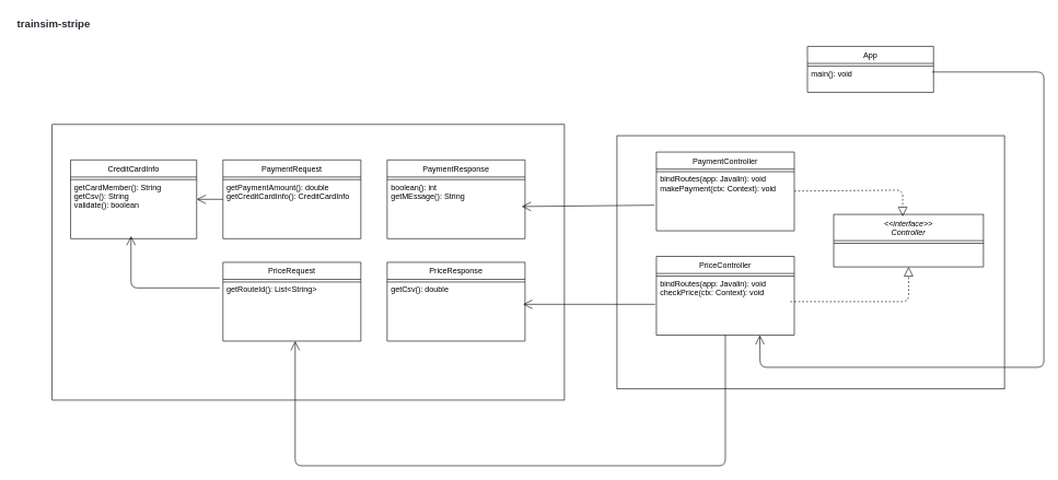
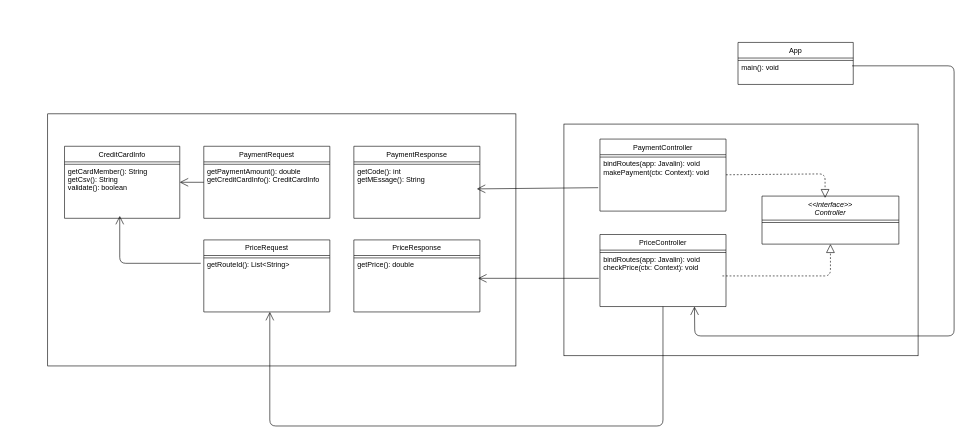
  <mxCell id="0" />
  <mxCell id="1" parent="0" />
  <mxCell id="2" value="" style="rounded=0;whiteSpace=wrap;html=1;" parent="1" vertex="1"><mxGeometry x="79" y="189" width="780" height="420" as="geometry" /></mxCell>
- <mxCell id="3" value="&lt;span class=&quot;mx-1&quot; style=&quot;box-sizing: border-box ; margin-right: 4px ; margin-left: 4px ; color: rgb(36 , 41 , 47) ; font-size: 16px ; font-style: normal ; letter-spacing: normal ; text-indent: 0px ; text-transform: none ; word-spacing: 0px ; background-color: rgb(255 , 255 , 255)&quot;&gt;&lt;b&gt;trainsim-stripe&lt;/b&gt;&lt;br&gt;&lt;/span&gt;" style="text;whiteSpace=wrap;html=1;" parent="1" vertex="1"><mxGeometry x="20" y="20" width="139" height="50" as="geometry" /></mxCell>
  <mxCell id="4" value="PaymentRequest" style="swimlane;fontStyle=0;align=center;verticalAlign=top;childLayout=stackLayout;horizontal=1;startSize=26;horizontalStack=0;resizeParent=1;resizeLast=0;collapsible=1;marginBottom=0;rounded=0;shadow=0;strokeWidth=1;" vertex="1" parent="1"><mxGeometry x="339" y="243" width="210" height="120" as="geometry"><mxRectangle x="550" y="140" width="160" height="26" as="alternateBounds" /></mxGeometry></mxCell>
  <mxCell id="5" value="" style="line;html=1;strokeWidth=1;align=left;verticalAlign=middle;spacingTop=-1;spacingLeft=3;spacingRight=3;rotatable=0;labelPosition=right;points=[];portConstraint=eastwest;" vertex="1" parent="4"><mxGeometry y="26" width="210" height="8" as="geometry" /></mxCell>
  <mxCell id="6" value="getCardMember(): String&#10;getCsv(): String&#10;validate(): boolean" style="text;align=left;verticalAlign=top;spacingLeft=4;spacingRight=4;overflow=hidden;rotatable=0;points=[[0,0.5],[1,0.5]];portConstraint=eastwest;" vertex="1" parent="1"><mxGeometry x="107" y="271" width="192" height="92" as="geometry" /></mxCell>
  <mxCell id="7" value="CreditCardInfo" style="swimlane;fontStyle=0;align=center;verticalAlign=top;childLayout=stackLayout;horizontal=1;startSize=26;horizontalStack=0;resizeParent=1;resizeLast=0;collapsible=1;marginBottom=0;rounded=0;shadow=0;strokeWidth=1;" vertex="1" parent="1"><mxGeometry x="107" y="243" width="192" height="120" as="geometry"><mxRectangle x="550" y="140" width="160" height="26" as="alternateBounds" /></mxGeometry></mxCell>
  <mxCell id="8" value="" style="line;html=1;strokeWidth=1;align=left;verticalAlign=middle;spacingTop=-1;spacingLeft=3;spacingRight=3;rotatable=0;labelPosition=right;points=[];portConstraint=eastwest;" vertex="1" parent="7"><mxGeometry y="26" width="192" height="8" as="geometry" /></mxCell>
  <mxCell id="9" value="getPaymentAmount(): double&#10;getCreditCardInfo(): CreditCardInfo&#10;" style="text;align=left;verticalAlign=top;spacingLeft=4;spacingRight=4;overflow=hidden;rotatable=0;points=[[0,0.5],[1,0.5]];portConstraint=eastwest;" vertex="1" parent="1"><mxGeometry x="339" y="271" width="210" height="48" as="geometry" /></mxCell>
  <mxCell id="10" value="" style="endArrow=open;endFill=1;endSize=12;html=1;exitX=0;exitY=0.667;exitDx=0;exitDy=0;exitPerimeter=0;entryX=1;entryY=0.5;entryDx=0;entryDy=0;" edge="1" parent="1" source="9" target="7"><mxGeometry width="160" relative="1" as="geometry"><mxPoint x="179" y="299" as="sourcePoint" /><mxPoint x="339" y="299" as="targetPoint" /></mxGeometry></mxCell>
  <mxCell id="11" value="PaymentResponse" style="swimlane;fontStyle=0;align=center;verticalAlign=top;childLayout=stackLayout;horizontal=1;startSize=26;horizontalStack=0;resizeParent=1;resizeLast=0;collapsible=1;marginBottom=0;rounded=0;shadow=0;strokeWidth=1;" vertex="1" parent="1"><mxGeometry x="589" y="243" width="210" height="120" as="geometry"><mxRectangle x="550" y="140" width="160" height="26" as="alternateBounds" /></mxGeometry></mxCell>
  <mxCell id="12" value="" style="line;html=1;strokeWidth=1;align=left;verticalAlign=middle;spacingTop=-1;spacingLeft=3;spacingRight=3;rotatable=0;labelPosition=right;points=[];portConstraint=eastwest;" vertex="1" parent="11"><mxGeometry y="26" width="210" height="8" as="geometry" /></mxCell>
- <mxCell id="13" value="boolean(): int&#10;getMEssage(): String" style="text;align=left;verticalAlign=top;spacingLeft=4;spacingRight=4;overflow=hidden;rotatable=0;points=[[0,0.5],[1,0.5]];portConstraint=eastwest;" vertex="1" parent="1"><mxGeometry x="589" y="271" width="210" height="48" as="geometry" /></mxCell>
+ <mxCell id="13" value="getCode(): int&#10;getMEssage(): String" style="text;align=left;verticalAlign=top;spacingLeft=4;spacingRight=4;overflow=hidden;rotatable=0;points=[[0,0.5],[1,0.5]];portConstraint=eastwest;" vertex="1" parent="1"><mxGeometry x="589" y="271" width="210" height="48" as="geometry" /></mxCell>
  <mxCell id="14" value="PriceRequest" style="swimlane;fontStyle=0;align=center;verticalAlign=top;childLayout=stackLayout;horizontal=1;startSize=26;horizontalStack=0;resizeParent=1;resizeLast=0;collapsible=1;marginBottom=0;rounded=0;shadow=0;strokeWidth=1;" vertex="1" parent="1"><mxGeometry x="339" y="399" width="210" height="120" as="geometry"><mxRectangle x="550" y="140" width="160" height="26" as="alternateBounds" /></mxGeometry></mxCell>
  <mxCell id="15" value="" style="line;html=1;strokeWidth=1;align=left;verticalAlign=middle;spacingTop=-1;spacingLeft=3;spacingRight=3;rotatable=0;labelPosition=right;points=[];portConstraint=eastwest;" vertex="1" parent="14"><mxGeometry y="26" width="210" height="8" as="geometry" /></mxCell>
  <mxCell id="16" value="getRouteId(): List&lt;String&gt;" style="text;align=left;verticalAlign=top;spacingLeft=4;spacingRight=4;overflow=hidden;rotatable=0;points=[[0,0.5],[1,0.5]];portConstraint=eastwest;" vertex="1" parent="1"><mxGeometry x="339" y="427" width="210" height="48" as="geometry" /></mxCell>
  <mxCell id="17" value="PriceResponse" style="swimlane;fontStyle=0;align=center;verticalAlign=top;childLayout=stackLayout;horizontal=1;startSize=26;horizontalStack=0;resizeParent=1;resizeLast=0;collapsible=1;marginBottom=0;rounded=0;shadow=0;strokeWidth=1;" vertex="1" parent="1"><mxGeometry x="589" y="399" width="210" height="120" as="geometry"><mxRectangle x="550" y="140" width="160" height="26" as="alternateBounds" /></mxGeometry></mxCell>
  <mxCell id="18" value="" style="line;html=1;strokeWidth=1;align=left;verticalAlign=middle;spacingTop=-1;spacingLeft=3;spacingRight=3;rotatable=0;labelPosition=right;points=[];portConstraint=eastwest;" vertex="1" parent="17"><mxGeometry y="26" width="210" height="8" as="geometry" /></mxCell>
- <mxCell id="19" value="getCsv(): double" style="text;align=left;verticalAlign=top;spacingLeft=4;spacingRight=4;overflow=hidden;rotatable=0;points=[[0,0.5],[1,0.5]];portConstraint=eastwest;" vertex="1" parent="1"><mxGeometry x="589" y="427" width="210" height="48" as="geometry" /></mxCell>
+ <mxCell id="19" value="getPrice(): double" style="text;align=left;verticalAlign=top;spacingLeft=4;spacingRight=4;overflow=hidden;rotatable=0;points=[[0,0.5],[1,0.5]];portConstraint=eastwest;" vertex="1" parent="1"><mxGeometry x="589" y="427" width="210" height="48" as="geometry" /></mxCell>
  <mxCell id="20" value="" style="endArrow=open;endFill=1;endSize=12;html=1;exitX=-0.024;exitY=0.229;exitDx=0;exitDy=0;exitPerimeter=0;" edge="1" parent="1" source="16"><mxGeometry width="160" relative="1" as="geometry"><mxPoint x="179" y="469" as="sourcePoint" /><mxPoint x="199" y="359" as="targetPoint" /><Array as="points"><mxPoint x="199" y="438" /></Array></mxGeometry></mxCell>
  <mxCell id="21" value="" style="rounded=0;whiteSpace=wrap;html=1;" vertex="1" parent="1"><mxGeometry x="939" y="206" width="590" height="386" as="geometry" /></mxCell>
  <mxCell id="22" value="&lt;&lt;interface&gt;&gt;&#10;Controller" style="swimlane;fontStyle=2;align=center;verticalAlign=top;childLayout=stackLayout;horizontal=1;startSize=40;horizontalStack=0;resizeParent=1;resizeLast=0;collapsible=1;marginBottom=0;rounded=0;shadow=0;strokeWidth=1;" vertex="1" parent="1"><mxGeometry x="1269" y="326" width="228" height="80" as="geometry"><mxRectangle x="230" y="140" width="160" height="26" as="alternateBounds" /></mxGeometry></mxCell>
  <mxCell id="23" value="" style="line;html=1;strokeWidth=1;align=left;verticalAlign=middle;spacingTop=-1;spacingLeft=3;spacingRight=3;rotatable=0;labelPosition=right;points=[];portConstraint=eastwest;" vertex="1" parent="22"><mxGeometry y="40" width="228" height="8" as="geometry" /></mxCell>
  <mxCell id="24" value="PaymentController" style="swimlane;fontStyle=0;align=center;verticalAlign=top;childLayout=stackLayout;horizontal=1;startSize=26;horizontalStack=0;resizeParent=1;resizeLast=0;collapsible=1;marginBottom=0;rounded=0;shadow=0;strokeWidth=1;" vertex="1" parent="1"><mxGeometry x="999" y="231" width="210" height="120" as="geometry"><mxRectangle x="550" y="140" width="160" height="26" as="alternateBounds" /></mxGeometry></mxCell>
  <mxCell id="25" value="" style="line;html=1;strokeWidth=1;align=left;verticalAlign=middle;spacingTop=-1;spacingLeft=3;spacingRight=3;rotatable=0;labelPosition=right;points=[];portConstraint=eastwest;" vertex="1" parent="24"><mxGeometry y="26" width="210" height="8" as="geometry" /></mxCell>
  <mxCell id="26" value="bindRoutes(app: Javalin): void&#10;makePayment(ctx: Context): void" style="text;align=left;verticalAlign=top;spacingLeft=4;spacingRight=4;overflow=hidden;rotatable=0;points=[[0,0.5],[1,0.5]];portConstraint=eastwest;" vertex="1" parent="1"><mxGeometry x="999" y="259" width="210" height="48" as="geometry" /></mxCell>
  <mxCell id="27" value="PriceController" style="swimlane;fontStyle=0;align=center;verticalAlign=top;childLayout=stackLayout;horizontal=1;startSize=26;horizontalStack=0;resizeParent=1;resizeLast=0;collapsible=1;marginBottom=0;rounded=0;shadow=0;strokeWidth=1;" vertex="1" parent="1"><mxGeometry x="999" y="390" width="210" height="120" as="geometry"><mxRectangle x="550" y="140" width="160" height="26" as="alternateBounds" /></mxGeometry></mxCell>
  <mxCell id="28" value="" style="line;html=1;strokeWidth=1;align=left;verticalAlign=middle;spacingTop=-1;spacingLeft=3;spacingRight=3;rotatable=0;labelPosition=right;points=[];portConstraint=eastwest;" vertex="1" parent="27"><mxGeometry y="26" width="210" height="8" as="geometry" /></mxCell>
  <mxCell id="29" value="bindRoutes(app: Javalin): void&#10;checkPrice(ctx: Context): void" style="text;align=left;verticalAlign=top;spacingLeft=4;spacingRight=4;overflow=hidden;rotatable=0;points=[[0,0.5],[1,0.5]];portConstraint=eastwest;" vertex="1" parent="1"><mxGeometry x="999" y="418" width="210" height="48" as="geometry" /></mxCell>
  <mxCell id="30" value="" style="endArrow=open;endFill=1;endSize=12;html=1;entryX=0.986;entryY=0.75;entryDx=0;entryDy=0;entryPerimeter=0;" edge="1" parent="1" target="19"><mxGeometry width="160" relative="1" as="geometry"><mxPoint x="997" y="463" as="sourcePoint" /><mxPoint x="999" y="449" as="targetPoint" /></mxGeometry></mxCell>
  <mxCell id="31" value="" style="endArrow=open;endFill=1;endSize=12;html=1;exitX=0.5;exitY=1;exitDx=0;exitDy=0;" edge="1" parent="1" source="27"><mxGeometry width="160" relative="1" as="geometry"><mxPoint x="1039" y="649" as="sourcePoint" /><mxPoint x="449" y="519" as="targetPoint" /><Array as="points"><mxPoint x="1104" y="709" /><mxPoint x="449" y="709" /></Array></mxGeometry></mxCell>
  <mxCell id="32" value="" style="endArrow=open;endFill=1;endSize=12;html=1;exitX=-0.014;exitY=1.104;exitDx=0;exitDy=0;exitPerimeter=0;entryX=0.976;entryY=0.896;entryDx=0;entryDy=0;entryPerimeter=0;" edge="1" parent="1" source="26" target="13"><mxGeometry width="160" relative="1" as="geometry"><mxPoint x="879" y="159" as="sourcePoint" /><mxPoint x="1039" y="159" as="targetPoint" /></mxGeometry></mxCell>
  <mxCell id="33" value="" style="endArrow=block;dashed=1;endFill=0;endSize=12;html=1;entryX=0.5;entryY=1;entryDx=0;entryDy=0;" edge="1" parent="1" target="22"><mxGeometry width="160" relative="1" as="geometry"><mxPoint x="1203" y="459" as="sourcePoint" /><mxPoint x="1269" y="379" as="targetPoint" /><Array as="points"><mxPoint x="1383" y="459" /></Array></mxGeometry></mxCell>
  <mxCell id="34" value="" style="endArrow=block;dashed=1;endFill=0;endSize=12;html=1;entryX=0.461;entryY=0.038;entryDx=0;entryDy=0;entryPerimeter=0;" edge="1" parent="1" target="22"><mxGeometry width="160" relative="1" as="geometry"><mxPoint x="1209" y="290.5" as="sourcePoint" /><mxPoint x="1369" y="290.5" as="targetPoint" /><Array as="points"><mxPoint x="1374" y="289" /></Array></mxGeometry></mxCell>
  <mxCell id="35" value="main(): void" style="text;align=left;verticalAlign=top;spacingLeft=4;spacingRight=4;overflow=hidden;rotatable=0;points=[[0,0.5],[1,0.5]];portConstraint=eastwest;" vertex="1" parent="1"><mxGeometry x="1229" y="98" width="192" height="42" as="geometry" /></mxCell>
  <mxCell id="36" value="App" style="swimlane;fontStyle=0;align=center;verticalAlign=top;childLayout=stackLayout;horizontal=1;startSize=26;horizontalStack=0;resizeParent=1;resizeLast=0;collapsible=1;marginBottom=0;rounded=0;shadow=0;strokeWidth=1;" vertex="1" parent="1"><mxGeometry x="1229" y="70" width="192" height="70" as="geometry"><mxRectangle x="550" y="140" width="160" height="26" as="alternateBounds" /></mxGeometry></mxCell>
  <mxCell id="37" value="" style="line;html=1;strokeWidth=1;align=left;verticalAlign=middle;spacingTop=-1;spacingLeft=3;spacingRight=3;rotatable=0;labelPosition=right;points=[];portConstraint=eastwest;" vertex="1" parent="36"><mxGeometry y="26" width="192" height="8" as="geometry" /></mxCell>
  <mxCell id="38" value="" style="endArrow=open;endFill=1;endSize=12;html=1;entryX=0.75;entryY=1;entryDx=0;entryDy=0;" edge="1" parent="1" target="27"><mxGeometry width="160" relative="1" as="geometry"><mxPoint x="1419" y="109" as="sourcePoint" /><mxPoint x="1109" y="509" as="targetPoint" /><Array as="points"><mxPoint x="1589" y="109" /><mxPoint x="1589" y="559" /><mxPoint x="1157" y="559" /></Array></mxGeometry></mxCell>
